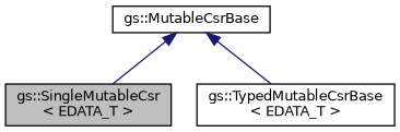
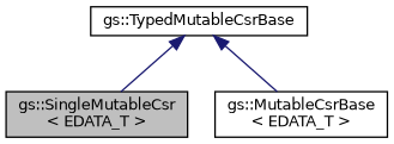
  digraph {
    node [color=black fillcolor=white fontname=Helvetica fontsize=10 shape=record style=filled]
    edge [color=midnightblue dir=back fontname=Helvetica fontsize=10 labelfontname=Helvetica labelfontsize=10 style=solid]
    n1 [fillcolor=grey75 fontcolor=black height=0.2 label="gs::SingleMutableCsr\l\< EDATA_T \>" width=0.4]
-   n2 [height=0.2 label="gs::TypedMutableCsrBase\l\< EDATA_T \>" width=0.4]
-   n3 [height=0.2 label="gs::MutableCsrBase" width=0.4]
+   n2 [height=0.2 label="gs::MutableCsrBase\l\< EDATA_T \>" width=0.4]
+   n3 [height=0.2 label="gs::TypedMutableCsrBase" width=0.4]
    n3 -> n1
    n3 -> n2
  }
